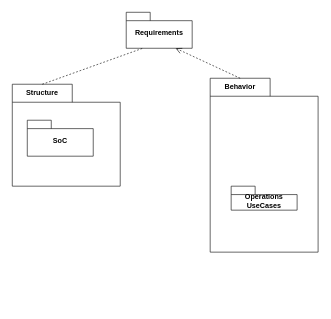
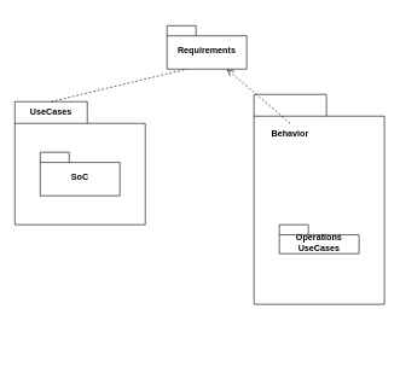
  <mxCell id="0" />
  <mxCell id="1" parent="0" />
- <mxCell id="2" value="Requirements" style="shape=folder;fontStyle=1;spacingTop=10;tabWidth=40;tabHeight=14;tabPosition=left;html=1;whiteSpace=wrap;" vertex="1" parent="1"><mxGeometry x="210" y="20" width="110" height="60" as="geometry" /></mxCell>
+ <mxCell id="2" value="Requirements" style="shape=folder;fontStyle=1;spacingTop=10;tabWidth=40;tabHeight=14;tabPosition=left;html=1;whiteSpace=wrap;" vertex="1" parent="1"><mxGeometry x="230" y="35" width="110" height="60" as="geometry" /></mxCell>
  <mxCell id="3" value="" style="group" vertex="1" connectable="0" parent="1"><mxGeometry x="20" y="140" width="180" height="370" as="geometry" /></mxCell>
  <mxCell id="4" value="" style="shape=folder;fontStyle=1;spacingTop=10;tabWidth=100;tabHeight=30;tabPosition=left;html=1;whiteSpace=wrap;" vertex="1" parent="3"><mxGeometry width="180" height="170" as="geometry" /></mxCell>
- <mxCell id="5" value="&lt;b&gt;Structure&lt;/b&gt;" style="text;html=1;strokeColor=none;fillColor=none;align=center;verticalAlign=middle;whiteSpace=wrap;rounded=0;" vertex="1" parent="3"><mxGeometry x="20" width="60" height="30" as="geometry" /></mxCell>
- <mxCell id="6" value="SoC" style="shape=folder;fontStyle=1;spacingTop=10;tabWidth=40;tabHeight=14;tabPosition=left;html=1;whiteSpace=wrap;" vertex="1" parent="3"><mxGeometry x="25" y="60" width="110" height="60" as="geometry" /></mxCell>
+ <mxCell id="5" value="&lt;b&gt;UseCases&lt;/b&gt;" style="text;html=1;strokeColor=none;fillColor=none;align=center;verticalAlign=middle;whiteSpace=wrap;rounded=0;" vertex="1" parent="3"><mxGeometry x="20" width="60" height="30" as="geometry" /></mxCell>
+ <mxCell id="6" value="SoC" style="shape=folder;fontStyle=1;spacingTop=10;tabWidth=40;tabHeight=14;tabPosition=left;html=1;whiteSpace=wrap;" vertex="1" parent="3"><mxGeometry x="35" y="70" width="110" height="60" as="geometry" /></mxCell>
  <mxCell id="7" value="" style="group" vertex="1" connectable="0" parent="1"><mxGeometry x="350" y="130" width="180" height="370" as="geometry" /></mxCell>
  <mxCell id="8" value="" style="shape=folder;fontStyle=1;spacingTop=10;tabWidth=100;tabHeight=30;tabPosition=left;html=1;whiteSpace=wrap;" vertex="1" parent="7"><mxGeometry width="180" height="290" as="geometry" /></mxCell>
- <mxCell id="9" value="&lt;b&gt;Behavior&lt;/b&gt;" style="text;html=1;strokeColor=none;fillColor=none;align=center;verticalAlign=middle;whiteSpace=wrap;rounded=0;" vertex="1" parent="7"><mxGeometry x="20" width="60" height="30" as="geometry" /></mxCell>
+ <mxCell id="9" value="&lt;b&gt;Behavior&lt;/b&gt;" style="text;html=1;strokeColor=none;fillColor=none;align=center;verticalAlign=middle;whiteSpace=wrap;rounded=0;" vertex="1" parent="7"><mxGeometry x="20" y="40" width="60" height="30" as="geometry" /></mxCell>
  <mxCell id="10" value="Operations&lt;br&gt;UseCases" style="shape=folder;fontStyle=1;spacingTop=10;tabWidth=40;tabHeight=14;tabPosition=left;html=1;whiteSpace=wrap;" vertex="1" parent="7"><mxGeometry x="35" y="180" width="110" height="40" as="geometry" /></mxCell>
  <mxCell id="11" value="" style="html=1;verticalAlign=bottom;endArrow=none;dashed=1;endSize=8;curved=0;rounded=0;exitX=0.5;exitY=0;exitDx=0;exitDy=0;entryX=0.25;entryY=1;entryDx=0;entryDy=0;entryPerimeter=0;" edge="1" parent="1" source="5" target="2"><mxGeometry relative="1" as="geometry"><mxPoint x="250" y="100" as="sourcePoint" /><mxPoint x="170" y="100" as="targetPoint" /></mxGeometry></mxCell>
  <mxCell id="12" value="" style="html=1;verticalAlign=bottom;endArrow=open;dashed=1;endSize=8;curved=0;rounded=0;exitX=0.5;exitY=0;exitDx=0;exitDy=0;entryX=0.75;entryY=1;entryDx=0;entryDy=0;entryPerimeter=0;" edge="1" parent="1" source="9" target="2"><mxGeometry relative="1" as="geometry"><mxPoint x="80" y="150" as="sourcePoint" /><mxPoint x="248" y="90" as="targetPoint" /></mxGeometry></mxCell>
